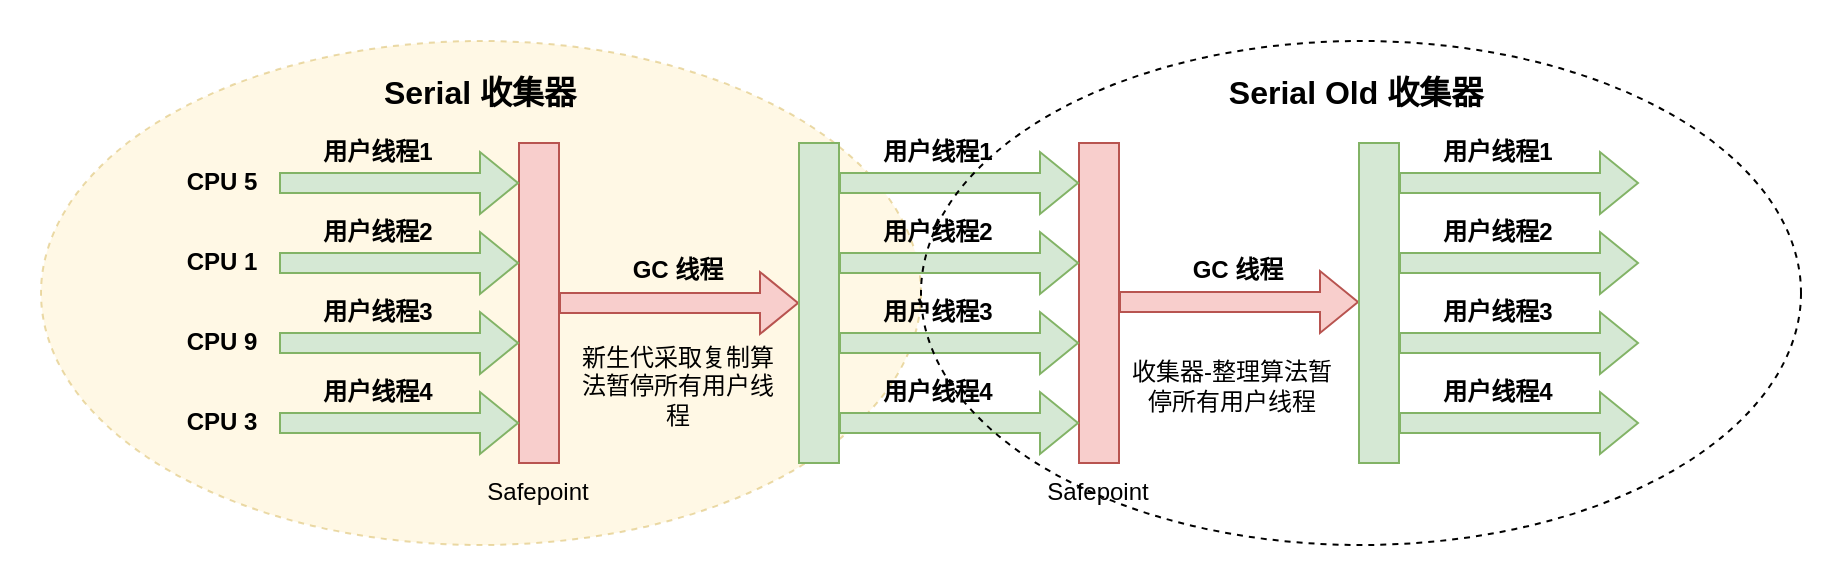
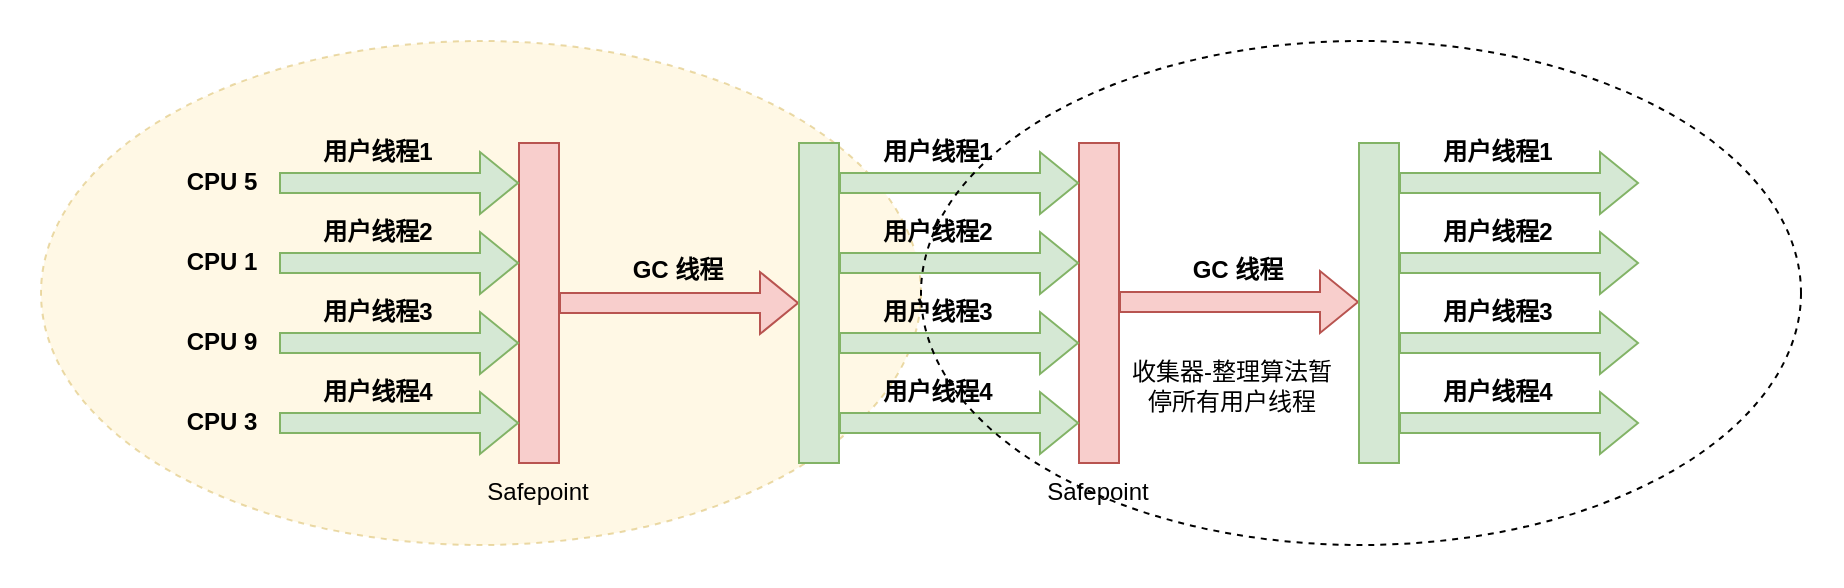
  <mxCell id="0" />
  <mxCell id="1" parent="0" />
  <mxCell id="2" value="" style="ellipse;whiteSpace=wrap;html=1;dashed=1;fillColor=#fff2cc;container=0;strokeColor=#d6b656;opacity=50;" parent="1" vertex="1"><mxGeometry x="20" y="20" width="440" height="252" as="geometry" /></mxCell>
  <mxCell id="3" value="" style="shape=flexArrow;endArrow=classic;html=1;rounded=0;fillColor=#f8cecc;strokeColor=#b85450;movable=1;resizable=1;rotatable=1;deletable=1;editable=1;locked=0;connectable=1;" parent="1" edge="1"><mxGeometry width="50" height="50" relative="1" as="geometry"><mxPoint x="279" y="151" as="sourcePoint" /><mxPoint x="399" y="151" as="targetPoint" /></mxGeometry></mxCell>
  <mxCell id="4" value="" style="rounded=0;whiteSpace=wrap;html=1;fillColor=#d5e8d4;strokeColor=#82b366;container=0;" parent="1" vertex="1"><mxGeometry x="399" y="71" width="20" height="160" as="geometry" /></mxCell>
  <mxCell id="5" value="" style="shape=flexArrow;endArrow=classic;html=1;rounded=0;fillColor=#f8cecc;strokeColor=#b85450;movable=1;resizable=1;rotatable=1;deletable=1;editable=1;locked=0;connectable=1;" parent="1" edge="1"><mxGeometry width="50" height="50" relative="1" as="geometry"><mxPoint x="559" y="150.5" as="sourcePoint" /><mxPoint x="679" y="150.5" as="targetPoint" /></mxGeometry></mxCell>
  <mxCell id="6" value="&lt;b&gt;CPU 5&lt;/b&gt;" style="text;html=1;strokeColor=none;fillColor=none;align=center;verticalAlign=middle;whiteSpace=wrap;rounded=0;container=0;" parent="1" vertex="1"><mxGeometry x="81" y="76" width="60" height="30" as="geometry" /></mxCell>
  <mxCell id="7" value="&lt;b&gt;CPU 1&lt;/b&gt;" style="text;html=1;strokeColor=none;fillColor=none;align=center;verticalAlign=middle;whiteSpace=wrap;rounded=0;container=0;" parent="1" vertex="1"><mxGeometry x="81" y="116" width="60" height="30" as="geometry" /></mxCell>
  <mxCell id="8" value="&lt;b&gt;CPU 9&lt;/b&gt;" style="text;html=1;strokeColor=none;fillColor=none;align=center;verticalAlign=middle;whiteSpace=wrap;rounded=0;container=0;" parent="1" vertex="1"><mxGeometry x="81" y="156" width="60" height="30" as="geometry" /></mxCell>
  <mxCell id="9" value="&lt;b&gt;CPU 3&lt;/b&gt;" style="text;html=1;strokeColor=none;fillColor=none;align=center;verticalAlign=middle;whiteSpace=wrap;rounded=0;container=0;" parent="1" vertex="1"><mxGeometry x="81" y="196" width="60" height="30" as="geometry" /></mxCell>
  <mxCell id="10" value="&lt;b&gt;GC 线程&lt;/b&gt;" style="text;html=1;strokeColor=none;fillColor=none;align=center;verticalAlign=middle;whiteSpace=wrap;rounded=0;container=0;" parent="1" vertex="1"><mxGeometry x="309" y="120" width="60" height="30" as="geometry" /></mxCell>
  <mxCell id="11" value="&lt;b&gt;GC 线程&lt;/b&gt;" style="text;html=1;strokeColor=none;fillColor=none;align=center;verticalAlign=middle;whiteSpace=wrap;rounded=0;container=0;" parent="1" vertex="1"><mxGeometry x="589" y="120" width="60" height="30" as="geometry" /></mxCell>
  <mxCell id="12" value="" style="rounded=0;whiteSpace=wrap;html=1;fillColor=#d5e8d4;strokeColor=#82b366;container=0;" parent="1" vertex="1"><mxGeometry x="679" y="71" width="20" height="160" as="geometry" /></mxCell>
- <mxCell id="13" value="Serial 收集器" style="text;html=1;strokeColor=none;fillColor=none;align=center;verticalAlign=middle;whiteSpace=wrap;rounded=0;fontStyle=1;fontSize=16;container=0;" parent="1" vertex="1"><mxGeometry x="107" y="31" width="266" height="30" as="geometry" /></mxCell>
- <mxCell id="14" value="新生代采取复制算法暂停所有用户线程" style="text;html=1;strokeColor=none;fillColor=none;align=center;verticalAlign=middle;whiteSpace=wrap;rounded=0;container=0;" parent="1" vertex="1"><mxGeometry x="288" y="165" width="102" height="56" as="geometry" /></mxCell>
  <mxCell id="15" value="" style="rounded=0;whiteSpace=wrap;html=1;fillColor=#f8cecc;strokeColor=#b85450;container=0;" parent="1" vertex="1"><mxGeometry x="259" y="71" width="20" height="160" as="geometry" /></mxCell>
  <mxCell id="16" value="" style="shape=flexArrow;endArrow=classic;html=1;rounded=0;fillColor=#d5e8d4;strokeColor=#82b366;movable=1;resizable=1;rotatable=1;deletable=1;editable=1;locked=0;connectable=1;" parent="1" edge="1"><mxGeometry width="50" height="50" relative="1" as="geometry"><mxPoint x="139" y="91" as="sourcePoint" /><mxPoint x="259" y="91" as="targetPoint" /></mxGeometry></mxCell>
  <mxCell id="17" value="用户线程1" style="text;html=1;strokeColor=none;fillColor=none;align=center;verticalAlign=middle;whiteSpace=wrap;rounded=0;fontStyle=1;movable=1;resizable=1;rotatable=1;deletable=1;editable=1;locked=0;connectable=1;container=0;" parent="1" vertex="1"><mxGeometry x="159" y="61" width="60" height="30" as="geometry" /></mxCell>
  <mxCell id="18" value="" style="shape=flexArrow;endArrow=classic;html=1;rounded=0;fillColor=#d5e8d4;strokeColor=#82b366;movable=1;resizable=1;rotatable=1;deletable=1;editable=1;locked=0;connectable=1;" parent="1" edge="1"><mxGeometry width="50" height="50" relative="1" as="geometry"><mxPoint x="139" y="131" as="sourcePoint" /><mxPoint x="259" y="131" as="targetPoint" /></mxGeometry></mxCell>
  <mxCell id="19" value="用户线程2" style="text;html=1;strokeColor=none;fillColor=none;align=center;verticalAlign=middle;whiteSpace=wrap;rounded=0;fontStyle=1;movable=1;resizable=1;rotatable=1;deletable=1;editable=1;locked=0;connectable=1;container=0;" parent="1" vertex="1"><mxGeometry x="159" y="101" width="60" height="30" as="geometry" /></mxCell>
  <mxCell id="20" value="" style="shape=flexArrow;endArrow=classic;html=1;rounded=0;fillColor=#d5e8d4;strokeColor=#82b366;movable=1;resizable=1;rotatable=1;deletable=1;editable=1;locked=0;connectable=1;" parent="1" edge="1"><mxGeometry width="50" height="50" relative="1" as="geometry"><mxPoint x="139" y="171" as="sourcePoint" /><mxPoint x="259" y="171" as="targetPoint" /></mxGeometry></mxCell>
  <mxCell id="21" value="用户线程3" style="text;html=1;strokeColor=none;fillColor=none;align=center;verticalAlign=middle;whiteSpace=wrap;rounded=0;fontStyle=1;movable=1;resizable=1;rotatable=1;deletable=1;editable=1;locked=0;connectable=1;container=0;" parent="1" vertex="1"><mxGeometry x="159" y="141" width="60" height="30" as="geometry" /></mxCell>
  <mxCell id="22" value="" style="shape=flexArrow;endArrow=classic;html=1;rounded=0;fillColor=#d5e8d4;strokeColor=#82b366;movable=1;resizable=1;rotatable=1;deletable=1;editable=1;locked=0;connectable=1;" parent="1" edge="1"><mxGeometry width="50" height="50" relative="1" as="geometry"><mxPoint x="139" y="211" as="sourcePoint" /><mxPoint x="259" y="211" as="targetPoint" /></mxGeometry></mxCell>
  <mxCell id="23" value="用户线程4" style="text;html=1;strokeColor=none;fillColor=none;align=center;verticalAlign=middle;whiteSpace=wrap;rounded=0;fontStyle=1;movable=1;resizable=1;rotatable=1;deletable=1;editable=1;locked=0;connectable=1;container=0;" parent="1" vertex="1"><mxGeometry x="159" y="181" width="60" height="30" as="geometry" /></mxCell>
  <mxCell id="24" value="" style="rounded=0;whiteSpace=wrap;html=1;fillColor=#f8cecc;strokeColor=#b85450;container=0;" parent="1" vertex="1"><mxGeometry x="539" y="71" width="20" height="160" as="geometry" /></mxCell>
  <mxCell id="25" value="" style="shape=flexArrow;endArrow=classic;html=1;rounded=0;fillColor=#d5e8d4;strokeColor=#82b366;movable=1;resizable=1;rotatable=1;deletable=1;editable=1;locked=0;connectable=1;" parent="1" edge="1"><mxGeometry width="50" height="50" relative="1" as="geometry"><mxPoint x="419" y="91" as="sourcePoint" /><mxPoint x="539" y="91" as="targetPoint" /></mxGeometry></mxCell>
  <mxCell id="26" value="用户线程1" style="text;html=1;strokeColor=none;fillColor=none;align=center;verticalAlign=middle;whiteSpace=wrap;rounded=0;fontStyle=1;movable=1;resizable=1;rotatable=1;deletable=1;editable=1;locked=0;connectable=1;container=0;" parent="1" vertex="1"><mxGeometry x="439" y="61" width="60" height="30" as="geometry" /></mxCell>
  <mxCell id="27" value="" style="shape=flexArrow;endArrow=classic;html=1;rounded=0;fillColor=#d5e8d4;strokeColor=#82b366;movable=1;resizable=1;rotatable=1;deletable=1;editable=1;locked=0;connectable=1;" parent="1" edge="1"><mxGeometry width="50" height="50" relative="1" as="geometry"><mxPoint x="419" y="131" as="sourcePoint" /><mxPoint x="539" y="131" as="targetPoint" /></mxGeometry></mxCell>
  <mxCell id="28" value="用户线程2" style="text;html=1;strokeColor=none;fillColor=none;align=center;verticalAlign=middle;whiteSpace=wrap;rounded=0;fontStyle=1;movable=1;resizable=1;rotatable=1;deletable=1;editable=1;locked=0;connectable=1;container=0;" parent="1" vertex="1"><mxGeometry x="439" y="101" width="60" height="30" as="geometry" /></mxCell>
  <mxCell id="29" value="" style="shape=flexArrow;endArrow=classic;html=1;rounded=0;fillColor=#d5e8d4;strokeColor=#82b366;movable=1;resizable=1;rotatable=1;deletable=1;editable=1;locked=0;connectable=1;" parent="1" edge="1"><mxGeometry width="50" height="50" relative="1" as="geometry"><mxPoint x="419" y="171" as="sourcePoint" /><mxPoint x="539" y="171" as="targetPoint" /></mxGeometry></mxCell>
  <mxCell id="30" value="用户线程3" style="text;html=1;strokeColor=none;fillColor=none;align=center;verticalAlign=middle;whiteSpace=wrap;rounded=0;fontStyle=1;movable=1;resizable=1;rotatable=1;deletable=1;editable=1;locked=0;connectable=1;container=0;" parent="1" vertex="1"><mxGeometry x="439" y="141" width="60" height="30" as="geometry" /></mxCell>
  <mxCell id="31" value="" style="shape=flexArrow;endArrow=classic;html=1;rounded=0;fillColor=#d5e8d4;strokeColor=#82b366;movable=1;resizable=1;rotatable=1;deletable=1;editable=1;locked=0;connectable=1;" parent="1" edge="1"><mxGeometry width="50" height="50" relative="1" as="geometry"><mxPoint x="419" y="211" as="sourcePoint" /><mxPoint x="539" y="211" as="targetPoint" /></mxGeometry></mxCell>
  <mxCell id="32" value="用户线程4" style="text;html=1;strokeColor=none;fillColor=none;align=center;verticalAlign=middle;whiteSpace=wrap;rounded=0;fontStyle=1;movable=1;resizable=1;rotatable=1;deletable=1;editable=1;locked=0;connectable=1;container=0;" parent="1" vertex="1"><mxGeometry x="439" y="181" width="60" height="30" as="geometry" /></mxCell>
  <mxCell id="33" value="" style="shape=flexArrow;endArrow=classic;html=1;rounded=0;fillColor=#d5e8d4;strokeColor=#82b366;movable=1;resizable=1;rotatable=1;deletable=1;editable=1;locked=0;connectable=1;" parent="1" edge="1"><mxGeometry width="50" height="50" relative="1" as="geometry"><mxPoint x="699" y="91" as="sourcePoint" /><mxPoint x="819" y="91" as="targetPoint" /></mxGeometry></mxCell>
  <mxCell id="34" value="用户线程1" style="text;html=1;strokeColor=none;fillColor=none;align=center;verticalAlign=middle;whiteSpace=wrap;rounded=0;fontStyle=1;movable=1;resizable=1;rotatable=1;deletable=1;editable=1;locked=0;connectable=1;container=0;" parent="1" vertex="1"><mxGeometry x="719" y="61" width="60" height="30" as="geometry" /></mxCell>
  <mxCell id="35" value="" style="ellipse;whiteSpace=wrap;html=1;dashed=1;fillColor=none;container=0;" parent="1" vertex="1"><mxGeometry x="460" y="20" width="440" height="252" as="geometry" /></mxCell>
- <mxCell id="36" value="Serial Old 收集器" style="text;html=1;strokeColor=none;fillColor=none;align=center;verticalAlign=middle;whiteSpace=wrap;rounded=0;fontStyle=1;fontSize=16;container=0;" parent="1" vertex="1"><mxGeometry x="545" y="31" width="266" height="30" as="geometry" /></mxCell>
  <mxCell id="37" value="收集器-整理算法暂停所有用户线程" style="text;html=1;strokeColor=none;fillColor=none;align=center;verticalAlign=middle;whiteSpace=wrap;rounded=0;container=0;" parent="1" vertex="1"><mxGeometry x="565" y="165" width="102" height="56" as="geometry" /></mxCell>
  <mxCell id="38" value="" style="shape=flexArrow;endArrow=classic;html=1;rounded=0;fillColor=#d5e8d4;strokeColor=#82b366;movable=1;resizable=1;rotatable=1;deletable=1;editable=1;locked=0;connectable=1;" parent="1" edge="1"><mxGeometry width="50" height="50" relative="1" as="geometry"><mxPoint x="699" y="131" as="sourcePoint" /><mxPoint x="819" y="131" as="targetPoint" /></mxGeometry></mxCell>
  <mxCell id="39" value="用户线程2" style="text;html=1;strokeColor=none;fillColor=none;align=center;verticalAlign=middle;whiteSpace=wrap;rounded=0;fontStyle=1;movable=1;resizable=1;rotatable=1;deletable=1;editable=1;locked=0;connectable=1;container=0;" parent="1" vertex="1"><mxGeometry x="719" y="101" width="60" height="30" as="geometry" /></mxCell>
  <mxCell id="40" value="" style="shape=flexArrow;endArrow=classic;html=1;rounded=0;fillColor=#d5e8d4;strokeColor=#82b366;movable=1;resizable=1;rotatable=1;deletable=1;editable=1;locked=0;connectable=1;" parent="1" edge="1"><mxGeometry width="50" height="50" relative="1" as="geometry"><mxPoint x="699" y="171" as="sourcePoint" /><mxPoint x="819" y="171" as="targetPoint" /></mxGeometry></mxCell>
  <mxCell id="41" value="用户线程3" style="text;html=1;strokeColor=none;fillColor=none;align=center;verticalAlign=middle;whiteSpace=wrap;rounded=0;fontStyle=1;movable=1;resizable=1;rotatable=1;deletable=1;editable=1;locked=0;connectable=1;container=0;" parent="1" vertex="1"><mxGeometry x="719" y="141" width="60" height="30" as="geometry" /></mxCell>
  <mxCell id="42" value="" style="shape=flexArrow;endArrow=classic;html=1;rounded=0;fillColor=#d5e8d4;strokeColor=#82b366;movable=1;resizable=1;rotatable=1;deletable=1;editable=1;locked=0;connectable=1;" parent="1" edge="1"><mxGeometry width="50" height="50" relative="1" as="geometry"><mxPoint x="699" y="211" as="sourcePoint" /><mxPoint x="819" y="211" as="targetPoint" /></mxGeometry></mxCell>
  <mxCell id="43" value="用户线程4" style="text;html=1;strokeColor=none;fillColor=none;align=center;verticalAlign=middle;whiteSpace=wrap;rounded=0;fontStyle=1;movable=1;resizable=1;rotatable=1;deletable=1;editable=1;locked=0;connectable=1;container=0;" parent="1" vertex="1"><mxGeometry x="719" y="181" width="60" height="30" as="geometry" /></mxCell>
  <mxCell id="44" value="Safepoint" style="text;html=1;strokeColor=none;fillColor=none;align=center;verticalAlign=middle;whiteSpace=wrap;rounded=0;" vertex="1" parent="1"><mxGeometry x="239" y="231" width="60" height="30" as="geometry" /></mxCell>
  <mxCell id="45" value="Safepoint" style="text;html=1;strokeColor=none;fillColor=none;align=center;verticalAlign=middle;whiteSpace=wrap;rounded=0;" vertex="1" parent="1"><mxGeometry x="519" y="231" width="60" height="30" as="geometry" /></mxCell>
